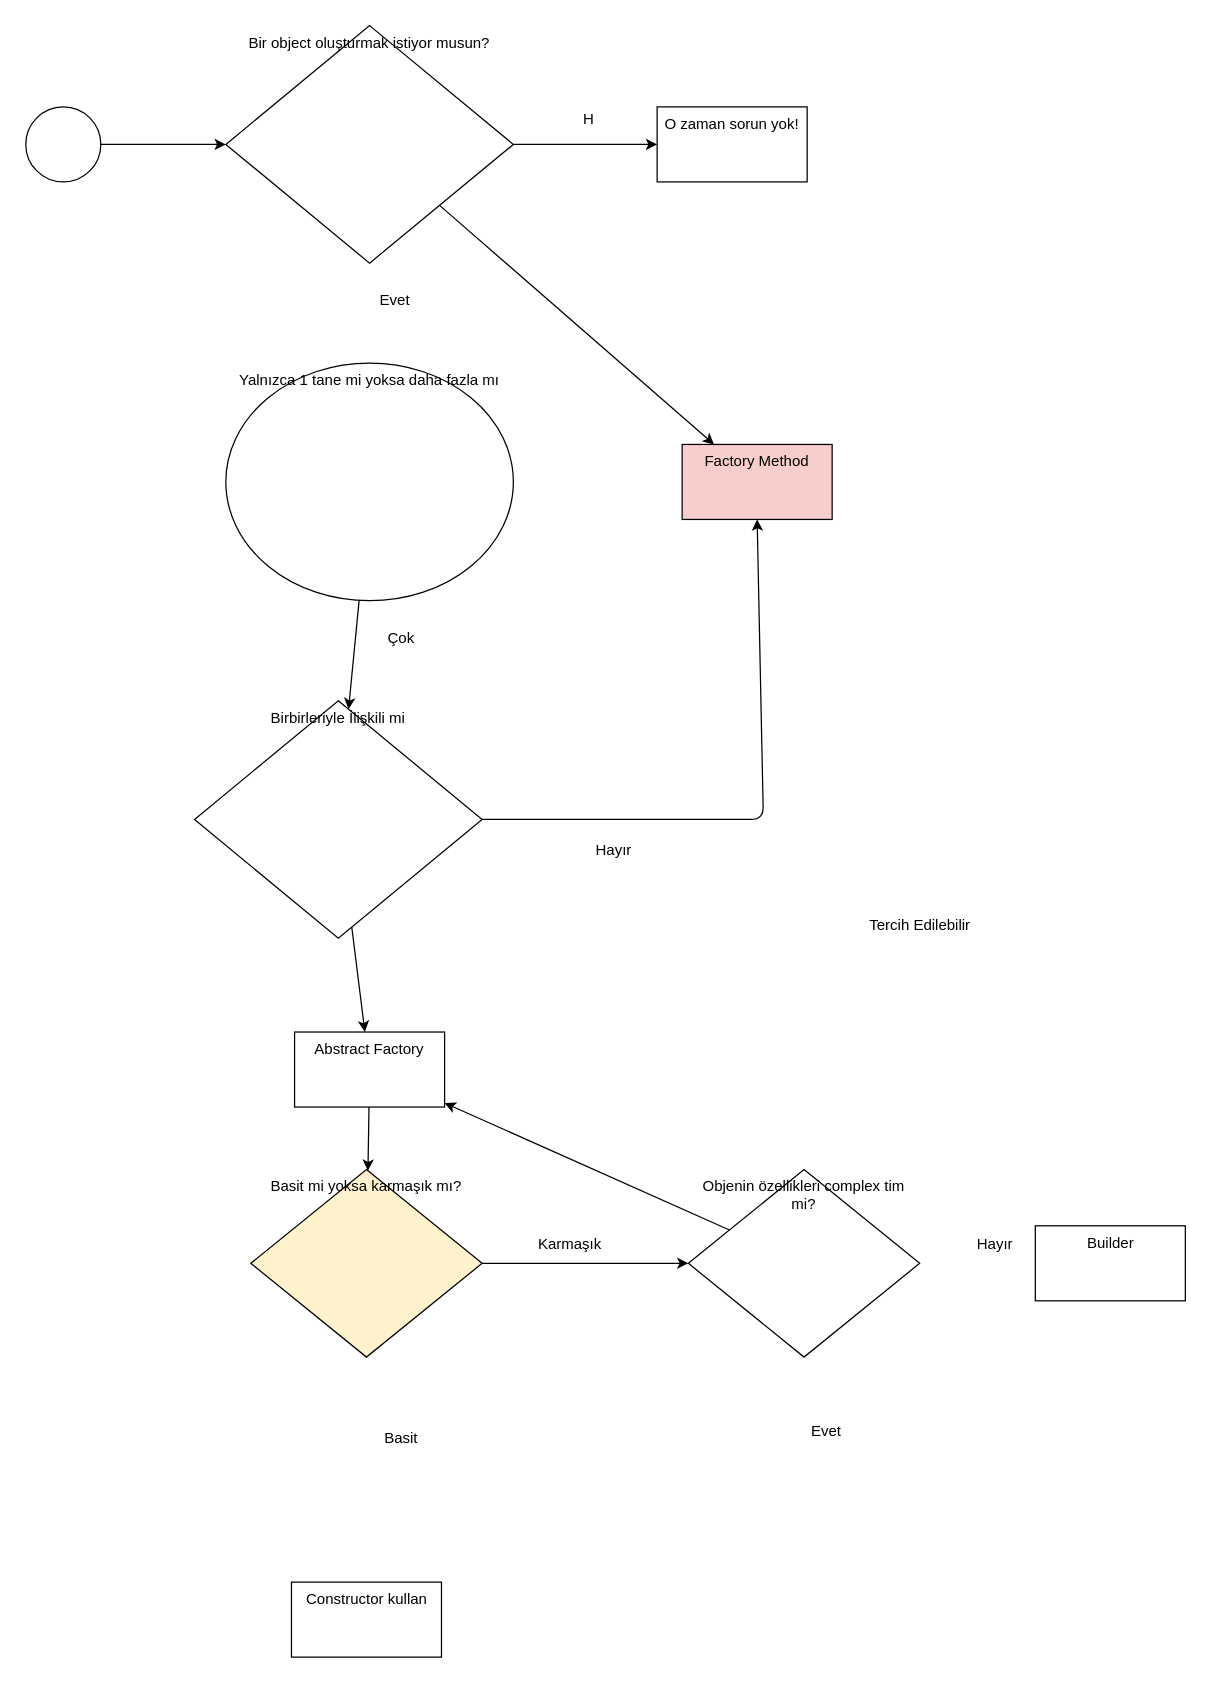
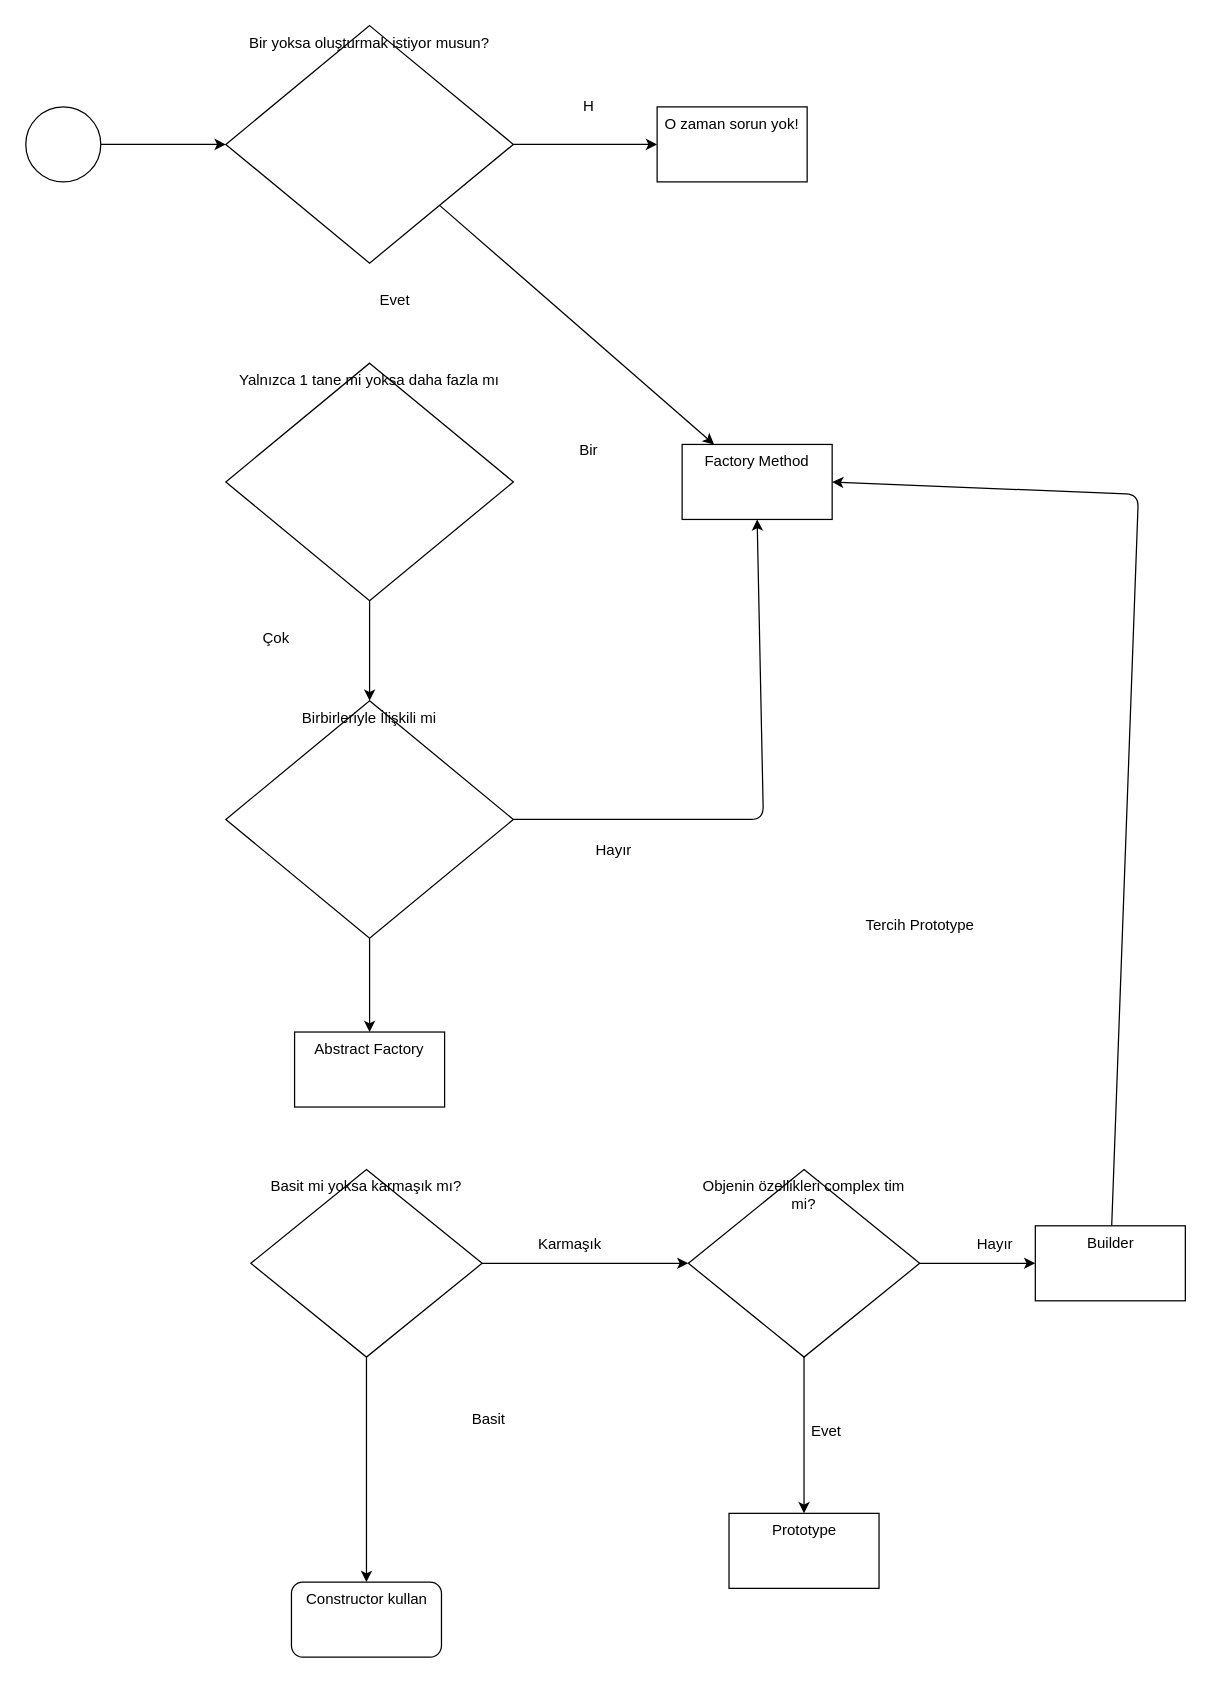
  <mxCell id="0" />
  <mxCell id="1" parent="0" />
  <mxCell id="2" value="" style="edgeStyle=none;html=1;" edge="1" parent="1" source="3" target="6"><mxGeometry relative="1" as="geometry" /></mxCell>
  <mxCell id="3" value="" style="verticalLabelPosition=bottom;verticalAlign=top;html=1;shape=mxgraph.flowchart.on-page_reference;" vertex="1" parent="1"><mxGeometry x="20" y="85" width="60" height="60" as="geometry" /></mxCell>
  <mxCell id="4" value="" style="edgeStyle=none;html=1;" edge="1" parent="1" source="6" target="7"><mxGeometry relative="1" as="geometry" /></mxCell>
  <mxCell id="5" value="" style="edgeStyle=none;html=1;" edge="1" parent="1" source="6" target="11"><mxGeometry relative="1" as="geometry" /></mxCell>
- <mxCell id="6" value="Bir object oluşturmak istiyor musun?" style="rhombus;whiteSpace=wrap;html=1;verticalAlign=top;" vertex="1" parent="1"><mxGeometry x="180" y="20" width="230" height="190" as="geometry" /></mxCell>
+ <mxCell id="6" value="Bir yoksa oluşturmak istiyor musun?" style="rhombus;whiteSpace=wrap;html=1;verticalAlign=top;" vertex="1" parent="1"><mxGeometry x="180" y="20" width="230" height="190" as="geometry" /></mxCell>
  <mxCell id="7" value="O zaman sorun yok!" style="whiteSpace=wrap;html=1;verticalAlign=top;" vertex="1" parent="1"><mxGeometry x="525" y="85" width="120" height="60" as="geometry" /></mxCell>
- <mxCell id="8" value="H" style="text;html=1;align=center;verticalAlign=middle;resizable=0;points=[];autosize=1;strokeColor=none;fillColor=none;" vertex="1" parent="1"><mxGeometry x="455" y="80" width="30" height="30" as="geometry" /></mxCell>
+ <mxCell id="8" value="H" style="text;html=1;align=center;verticalAlign=middle;resizable=0;points=[];autosize=1;strokeColor=none;fillColor=none;" vertex="1" parent="1"><mxGeometry x="455" y="70" width="30" height="30" as="geometry" /></mxCell>
  <mxCell id="9" value="" style="edgeStyle=none;html=1;" edge="1" parent="1" source="10" target="15"><mxGeometry relative="1" as="geometry" /></mxCell>
- <mxCell id="10" value="Yalnızca 1 tane mi yoksa daha fazla mı" style="ellipse;whiteSpace=wrap;html=1;verticalAlign=top;" vertex="1" parent="1"><mxGeometry x="180" y="290" width="230" height="190" as="geometry" /></mxCell>
- <mxCell id="11" value="Factory Method" style="whiteSpace=wrap;html=1;verticalAlign=top;fillColor=#f8cecc;" vertex="1" parent="1"><mxGeometry x="545" y="355" width="120" height="60" as="geometry" /></mxCell>
+ <mxCell id="10" value="Yalnızca 1 tane mi yoksa daha fazla mı" style="rhombus;whiteSpace=wrap;html=1;verticalAlign=top;" vertex="1" parent="1"><mxGeometry x="180" y="290" width="230" height="190" as="geometry" /></mxCell>
+ <mxCell id="11" value="Factory Method" style="whiteSpace=wrap;html=1;verticalAlign=top;" vertex="1" parent="1"><mxGeometry x="545" y="355" width="120" height="60" as="geometry" /></mxCell>
+ <mxCell id="12" value="Bir" style="text;html=1;align=center;verticalAlign=middle;resizable=0;points=[];autosize=1;strokeColor=none;fillColor=none;" vertex="1" parent="1"><mxGeometry x="450" y="345" width="40" height="30" as="geometry" /></mxCell>
  <mxCell id="13" style="edgeStyle=none;html=1;entryX=0.5;entryY=1;entryDx=0;entryDy=0;" edge="1" parent="1" source="15" target="11"><mxGeometry relative="1" as="geometry"><Array as="points"><mxPoint x="610" y="655" /></Array></mxGeometry></mxCell>
  <mxCell id="14" value="" style="edgeStyle=none;html=1;" edge="1" parent="1" source="15" target="19"><mxGeometry relative="1" as="geometry" /></mxCell>
- <mxCell id="15" value="Birbirleriyle İlişkili mi" style="rhombus;whiteSpace=wrap;html=1;verticalAlign=top;" vertex="1" parent="1"><mxGeometry x="155" y="560" width="230" height="190" as="geometry" /></mxCell>
- <mxCell id="16" value="Çok" style="text;html=1;align=center;verticalAlign=middle;resizable=0;points=[];autosize=1;strokeColor=none;fillColor=none;" vertex="1" parent="1"><mxGeometry x="300" y="495" width="40" height="30" as="geometry" /></mxCell>
+ <mxCell id="15" value="Birbirleriyle İlişkili mi" style="rhombus;whiteSpace=wrap;html=1;verticalAlign=top;" vertex="1" parent="1"><mxGeometry x="180" y="560" width="230" height="190" as="geometry" /></mxCell>
+ <mxCell id="16" value="Çok" style="text;html=1;align=center;verticalAlign=middle;resizable=0;points=[];autosize=1;strokeColor=none;fillColor=none;" vertex="1" parent="1"><mxGeometry x="200" y="495" width="40" height="30" as="geometry" /></mxCell>
  <mxCell id="17" value="Hayır" style="text;html=1;align=center;verticalAlign=middle;resizable=0;points=[];autosize=1;strokeColor=none;fillColor=none;" vertex="1" parent="1"><mxGeometry x="465" y="665" width="50" height="30" as="geometry" /></mxCell>
- <mxCell id="18" value="" style="edgeStyle=none;html=1;" edge="1" parent="1" source="19" target="22"><mxGeometry relative="1" as="geometry" /></mxCell>
  <mxCell id="19" value="Abstract Factory" style="whiteSpace=wrap;html=1;verticalAlign=top;" vertex="1" parent="1"><mxGeometry x="235" y="825" width="120" height="60" as="geometry" /></mxCell>
+ <mxCell id="20" value="" style="edgeStyle=none;html=1;" edge="1" parent="1" source="22" target="23"><mxGeometry relative="1" as="geometry" /></mxCell>
  <mxCell id="21" value="" style="edgeStyle=none;html=1;" edge="1" parent="1" source="22" target="27"><mxGeometry relative="1" as="geometry" /></mxCell>
- <mxCell id="22" value="Basit mi yoksa karmaşık mı?" style="rhombus;whiteSpace=wrap;html=1;verticalAlign=top;fillColor=#fff2cc;" vertex="1" parent="1"><mxGeometry x="200" y="935" width="185" height="150" as="geometry" /></mxCell>
- <mxCell id="23" value="Constructor kullan" style="whiteSpace=wrap;html=1;verticalAlign=top;" vertex="1" parent="1"><mxGeometry x="232.5" y="1265" width="120" height="60" as="geometry" /></mxCell>
- <mxCell id="24" value="Basit" style="text;html=1;align=center;verticalAlign=middle;resizable=0;points=[];autosize=1;strokeColor=none;fillColor=none;" vertex="1" parent="1"><mxGeometry x="295" y="1135" width="50" height="30" as="geometry" /></mxCell>
- <mxCell id="26" value="" style="edgeStyle=none;html=1;" edge="1" parent="1" source="27" target="19"><mxGeometry relative="1" as="geometry" /></mxCell>
+ <mxCell id="22" value="Basit mi yoksa karmaşık mı?" style="rhombus;whiteSpace=wrap;html=1;verticalAlign=top;" vertex="1" parent="1"><mxGeometry x="200" y="935" width="185" height="150" as="geometry" /></mxCell>
+ <mxCell id="23" value="Constructor kullan" style="whiteSpace=wrap;html=1;verticalAlign=top;rounded=1;" vertex="1" parent="1"><mxGeometry x="232.5" y="1265" width="120" height="60" as="geometry" /></mxCell>
+ <mxCell id="24" value="Basit" style="text;html=1;align=center;verticalAlign=middle;resizable=0;points=[];autosize=1;strokeColor=none;fillColor=none;" vertex="1" parent="1"><mxGeometry x="365" y="1120" width="50" height="30" as="geometry" /></mxCell>
+ <mxCell id="25" value="" style="edgeStyle=none;html=1;" edge="1" parent="1" source="27" target="28"><mxGeometry relative="1" as="geometry" /></mxCell>
+ <mxCell id="26" value="" style="edgeStyle=none;html=1;" edge="1" parent="1" source="27" target="31"><mxGeometry relative="1" as="geometry" /></mxCell>
  <mxCell id="27" value="Objenin özellikleri complex tim mi?" style="rhombus;whiteSpace=wrap;html=1;verticalAlign=top;" vertex="1" parent="1"><mxGeometry x="550" y="935" width="185" height="150" as="geometry" /></mxCell>
+ <mxCell id="28" value="Prototype" style="whiteSpace=wrap;html=1;verticalAlign=top;" vertex="1" parent="1"><mxGeometry x="582.5" y="1210" width="120" height="60" as="geometry" /></mxCell>
  <mxCell id="29" value="Evet" style="text;html=1;align=center;verticalAlign=middle;resizable=0;points=[];autosize=1;strokeColor=none;fillColor=none;" vertex="1" parent="1"><mxGeometry x="635" y="1130" width="50" height="30" as="geometry" /></mxCell>
+ <mxCell id="30" style="edgeStyle=none;html=1;entryX=1;entryY=0.5;entryDx=0;entryDy=0;" edge="1" parent="1" source="31" target="11"><mxGeometry relative="1" as="geometry"><Array as="points"><mxPoint x="910" y="395" /></Array></mxGeometry></mxCell>
  <mxCell id="31" value="Builder" style="whiteSpace=wrap;html=1;verticalAlign=top;" vertex="1" parent="1"><mxGeometry x="827.5" y="980" width="120" height="60" as="geometry" /></mxCell>
  <mxCell id="32" value="Hayır" style="text;html=1;align=center;verticalAlign=middle;resizable=0;points=[];autosize=1;strokeColor=none;fillColor=none;" vertex="1" parent="1"><mxGeometry x="770" y="980" width="50" height="30" as="geometry" /></mxCell>
- <mxCell id="33" value="Tercih Edilebilir" style="text;html=1;align=center;verticalAlign=middle;resizable=0;points=[];autosize=1;strokeColor=none;fillColor=none;" vertex="1" parent="1"><mxGeometry x="685" y="725" width="100" height="30" as="geometry" /></mxCell>
+ <mxCell id="33" value="Tercih Prototype" style="text;html=1;align=center;verticalAlign=middle;resizable=0;points=[];autosize=1;strokeColor=none;fillColor=none;" vertex="1" parent="1"><mxGeometry x="685" y="725" width="100" height="30" as="geometry" /></mxCell>
  <mxCell id="34" value="Evet" style="text;html=1;align=center;verticalAlign=middle;resizable=0;points=[];autosize=1;strokeColor=none;fillColor=none;" vertex="1" parent="1"><mxGeometry x="290" y="225" width="50" height="30" as="geometry" /></mxCell>
  <mxCell id="35" value="Karmaşık" style="text;html=1;align=center;verticalAlign=middle;resizable=0;points=[];autosize=1;strokeColor=none;fillColor=none;" vertex="1" parent="1"><mxGeometry x="420" y="980" width="70" height="30" as="geometry" /></mxCell>
